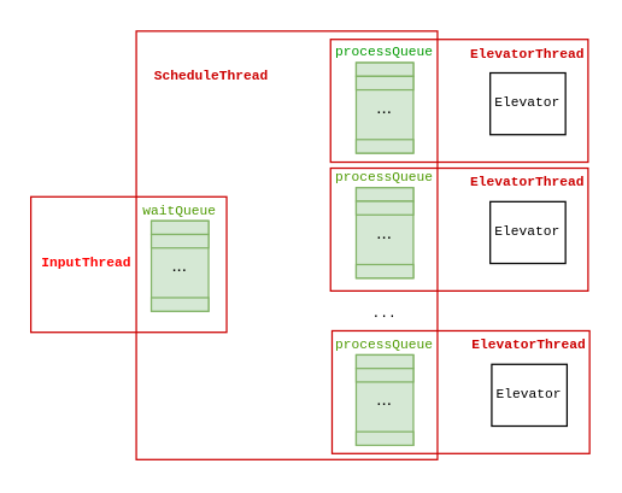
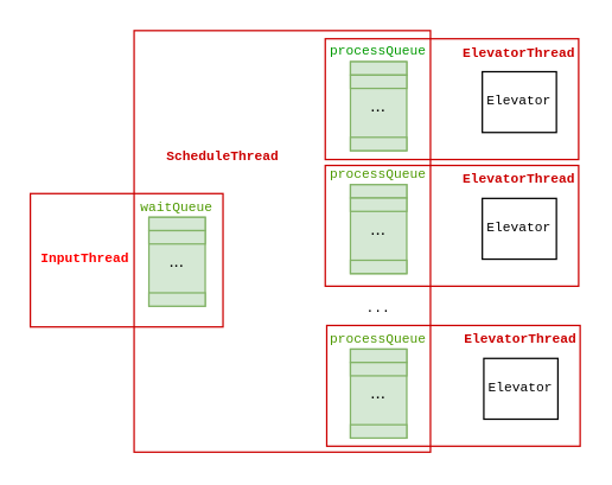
  <mxCell id="0" />
  <mxCell id="1" parent="0" />
  <mxCell id="2" value="" style="rounded=0;whiteSpace=wrap;html=1;fontFamily=Courier New;fontSize=9;fillColor=none;strokeColor=#CC0000;" vertex="1" parent="1"><mxGeometry x="220" y="219" width="171" height="81.5" as="geometry" /></mxCell>
  <mxCell id="3" value="" style="rounded=0;whiteSpace=wrap;html=1;fontFamily=Courier New;fontSize=9;fillColor=none;strokeColor=#CC0000;" vertex="1" parent="1"><mxGeometry x="219" y="111" width="171" height="81.5" as="geometry" /></mxCell>
  <mxCell id="4" value="" style="rounded=0;whiteSpace=wrap;html=1;fontFamily=Courier New;fontSize=9;fillColor=none;strokeColor=#CC0000;" vertex="1" parent="1"><mxGeometry x="219" y="25.5" width="171" height="81.5" as="geometry" /></mxCell>
  <mxCell id="5" value="" style="rounded=0;whiteSpace=wrap;html=1;fontFamily=Courier New;fontSize=9;fillColor=none;align=center;strokeColor=#CC0000;" vertex="1" parent="1"><mxGeometry x="90" y="20" width="200" height="284.5" as="geometry" /></mxCell>
  <mxCell id="6" value="&lt;font color=&quot;#ff0000&quot;&gt;&lt;b&gt;&amp;nbsp;InputThread&lt;/b&gt;&lt;/font&gt;" style="rounded=0;whiteSpace=wrap;html=1;fontFamily=Courier New;fontSize=9;align=left;fillColor=none;strokeColor=#CC0000;" vertex="1" parent="1"><mxGeometry x="20" y="130" width="130" height="90" as="geometry" /></mxCell>
  <mxCell id="7" value="..." style="rounded=0;whiteSpace=wrap;html=1;fillColor=#d5e8d4;strokeColor=#82b366;" vertex="1" parent="1"><mxGeometry x="100" y="146" width="38" height="60" as="geometry" /></mxCell>
  <mxCell id="8" value="" style="rounded=0;whiteSpace=wrap;html=1;fillColor=#d5e8d4;strokeColor=#82b366;" vertex="1" parent="1"><mxGeometry x="100" y="146" width="38" height="9" as="geometry" /></mxCell>
  <mxCell id="9" value="" style="rounded=0;whiteSpace=wrap;html=1;fillColor=#d5e8d4;strokeColor=#82b366;" vertex="1" parent="1"><mxGeometry x="100" y="155" width="38" height="9" as="geometry" /></mxCell>
  <mxCell id="10" value="" style="rounded=0;whiteSpace=wrap;html=1;fillColor=#d5e8d4;strokeColor=#82b366;" vertex="1" parent="1"><mxGeometry x="100" y="197" width="38" height="9" as="geometry" /></mxCell>
  <mxCell id="11" value="&lt;font style=&quot;font-size: 9px&quot; face=&quot;Courier New&quot; color=&quot;#4d9900&quot;&gt;waitQueue&lt;/font&gt;" style="text;html=1;strokeColor=none;fillColor=none;align=center;verticalAlign=middle;whiteSpace=wrap;rounded=0;" vertex="1" parent="1"><mxGeometry x="94" y="133" width="50" height="10" as="geometry" /></mxCell>
  <mxCell id="12" value="..." style="rounded=0;whiteSpace=wrap;html=1;fillColor=#d5e8d4;strokeColor=#82b366;" vertex="1" parent="1"><mxGeometry x="236" y="41" width="38" height="60" as="geometry" /></mxCell>
  <mxCell id="13" value="" style="rounded=0;whiteSpace=wrap;html=1;fillColor=#d5e8d4;strokeColor=#82b366;" vertex="1" parent="1"><mxGeometry x="236" y="41" width="38" height="9" as="geometry" /></mxCell>
  <mxCell id="14" value="" style="rounded=0;whiteSpace=wrap;html=1;fillColor=#d5e8d4;strokeColor=#82b366;" vertex="1" parent="1"><mxGeometry x="236" y="50" width="38" height="9" as="geometry" /></mxCell>
  <mxCell id="15" value="" style="rounded=0;whiteSpace=wrap;html=1;fillColor=#d5e8d4;strokeColor=#82b366;" vertex="1" parent="1"><mxGeometry x="236" y="92" width="38" height="9" as="geometry" /></mxCell>
  <mxCell id="16" value="&lt;font style=&quot;font-size: 9px&quot; face=&quot;Courier New&quot; color=&quot;#009900&quot;&gt;processQueue&lt;/font&gt;" style="text;html=1;strokeColor=none;fillColor=none;align=center;verticalAlign=middle;whiteSpace=wrap;rounded=0;" vertex="1" parent="1"><mxGeometry x="230" y="28" width="50" height="10" as="geometry" /></mxCell>
  <mxCell id="17" value="..." style="rounded=0;whiteSpace=wrap;html=1;fillColor=#d5e8d4;strokeColor=#82b366;" vertex="1" parent="1"><mxGeometry x="236" y="124" width="38" height="60" as="geometry" /></mxCell>
  <mxCell id="18" value="" style="rounded=0;whiteSpace=wrap;html=1;fillColor=#d5e8d4;strokeColor=#82b366;" vertex="1" parent="1"><mxGeometry x="236" y="124" width="38" height="9" as="geometry" /></mxCell>
  <mxCell id="19" value="" style="rounded=0;whiteSpace=wrap;html=1;fillColor=#d5e8d4;strokeColor=#82b366;" vertex="1" parent="1"><mxGeometry x="236" y="133" width="38" height="9" as="geometry" /></mxCell>
  <mxCell id="20" value="" style="rounded=0;whiteSpace=wrap;html=1;fillColor=#d5e8d4;strokeColor=#82b366;" vertex="1" parent="1"><mxGeometry x="236" y="175" width="38" height="9" as="geometry" /></mxCell>
  <mxCell id="21" value="&lt;font style=&quot;font-size: 9px&quot; face=&quot;Courier New&quot; color=&quot;#4d9900&quot;&gt;processQueue&lt;/font&gt;" style="text;html=1;strokeColor=none;fillColor=none;align=center;verticalAlign=middle;whiteSpace=wrap;rounded=0;" vertex="1" parent="1"><mxGeometry x="230" y="111" width="50" height="10" as="geometry" /></mxCell>
  <mxCell id="22" value="..." style="rounded=0;whiteSpace=wrap;html=1;fillColor=#d5e8d4;strokeColor=#82b366;" vertex="1" parent="1"><mxGeometry x="236" y="235" width="38" height="60" as="geometry" /></mxCell>
  <mxCell id="23" value="" style="rounded=0;whiteSpace=wrap;html=1;fillColor=#d5e8d4;strokeColor=#82b366;" vertex="1" parent="1"><mxGeometry x="236" y="235" width="38" height="9" as="geometry" /></mxCell>
  <mxCell id="24" value="" style="rounded=0;whiteSpace=wrap;html=1;fillColor=#d5e8d4;strokeColor=#82b366;" vertex="1" parent="1"><mxGeometry x="236" y="244" width="38" height="9" as="geometry" /></mxCell>
  <mxCell id="25" value="" style="rounded=0;whiteSpace=wrap;html=1;fillColor=#d5e8d4;strokeColor=#82b366;" vertex="1" parent="1"><mxGeometry x="236" y="286" width="38" height="9" as="geometry" /></mxCell>
  <mxCell id="26" value="&lt;font style=&quot;font-size: 9px&quot; face=&quot;Courier New&quot; color=&quot;#4d9900&quot;&gt;processQueue&lt;/font&gt;" style="text;html=1;strokeColor=none;fillColor=none;align=center;verticalAlign=middle;whiteSpace=wrap;rounded=0;" vertex="1" parent="1"><mxGeometry x="230" y="222" width="50" height="10" as="geometry" /></mxCell>
  <mxCell id="27" value="..." style="text;html=1;strokeColor=none;fillColor=none;align=center;verticalAlign=middle;whiteSpace=wrap;rounded=0;fontFamily=Courier New;fontSize=9;" vertex="1" parent="1"><mxGeometry x="240" y="203" width="30" height="10" as="geometry" /></mxCell>
- <mxCell id="28" value="&lt;font color=&quot;#cc0000&quot;&gt;&lt;b&gt;ScheduleThread&lt;/b&gt;&lt;/font&gt;" style="text;html=1;strokeColor=none;fillColor=none;align=center;verticalAlign=middle;whiteSpace=wrap;rounded=0;fontFamily=Courier New;fontSize=9;" vertex="1" parent="1"><mxGeometry x="100" y="41" width="80" height="20" as="geometry" /></mxCell>
+ <mxCell id="28" value="&lt;font color=&quot;#cc0000&quot;&gt;&lt;b&gt;ScheduleThread&lt;/b&gt;&lt;/font&gt;" style="text;html=1;strokeColor=none;fillColor=none;align=center;verticalAlign=middle;whiteSpace=wrap;rounded=0;fontFamily=Courier New;fontSize=9;" vertex="1" parent="1"><mxGeometry x="110" y="96" width="80" height="20" as="geometry" /></mxCell>
  <mxCell id="29" value="&lt;div&gt;&lt;span&gt;Elevator&lt;/span&gt;&lt;br&gt;&lt;/div&gt;" style="rounded=0;whiteSpace=wrap;html=1;fontFamily=Courier New;fontSize=9;fillColor=default;align=center;" vertex="1" parent="1"><mxGeometry x="325" y="47.75" width="50" height="41" as="geometry" /></mxCell>
  <mxCell id="30" value="&lt;b&gt;&lt;font color=&quot;#cc0000&quot;&gt;ElevatorThread&lt;/font&gt;&lt;/b&gt;" style="text;html=1;strokeColor=none;fillColor=none;align=center;verticalAlign=middle;whiteSpace=wrap;rounded=0;fontFamily=Courier New;fontSize=9;" vertex="1" parent="1"><mxGeometry x="310" y="25.5" width="80" height="20" as="geometry" /></mxCell>
  <mxCell id="31" value="&lt;font color=&quot;#cc0000&quot;&gt;&lt;b&gt;ElevatorThread&lt;/b&gt;&lt;/font&gt;" style="text;html=1;strokeColor=none;fillColor=none;align=center;verticalAlign=middle;whiteSpace=wrap;rounded=0;fontFamily=Courier New;fontSize=9;" vertex="1" parent="1"><mxGeometry x="310" y="111" width="80" height="20" as="geometry" /></mxCell>
  <mxCell id="32" value="&lt;div&gt;&lt;span&gt;Elevator&lt;/span&gt;&lt;br&gt;&lt;/div&gt;" style="rounded=0;whiteSpace=wrap;html=1;fontFamily=Courier New;fontSize=9;fillColor=default;align=center;" vertex="1" parent="1"><mxGeometry x="325" y="133.25" width="50" height="41" as="geometry" /></mxCell>
  <mxCell id="33" value="&lt;b&gt;&lt;font color=&quot;#cc0000&quot;&gt;ElevatorThread&lt;/font&gt;&lt;/b&gt;" style="text;html=1;strokeColor=none;fillColor=none;align=center;verticalAlign=middle;whiteSpace=wrap;rounded=0;fontFamily=Courier New;fontSize=9;" vertex="1" parent="1"><mxGeometry x="311" y="219" width="80" height="20" as="geometry" /></mxCell>
  <mxCell id="34" value="&lt;div&gt;&lt;span&gt;Elevator&lt;/span&gt;&lt;br&gt;&lt;/div&gt;" style="rounded=0;whiteSpace=wrap;html=1;fontFamily=Courier New;fontSize=9;fillColor=default;align=center;" vertex="1" parent="1"><mxGeometry x="326" y="241.25" width="50" height="41" as="geometry" /></mxCell>
